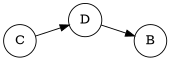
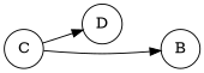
  digraph {
    rankdir=LR
    node [shape=circle]
    C
    D
    B
    C -> D
-   D -> B
+   C -> B
  }
